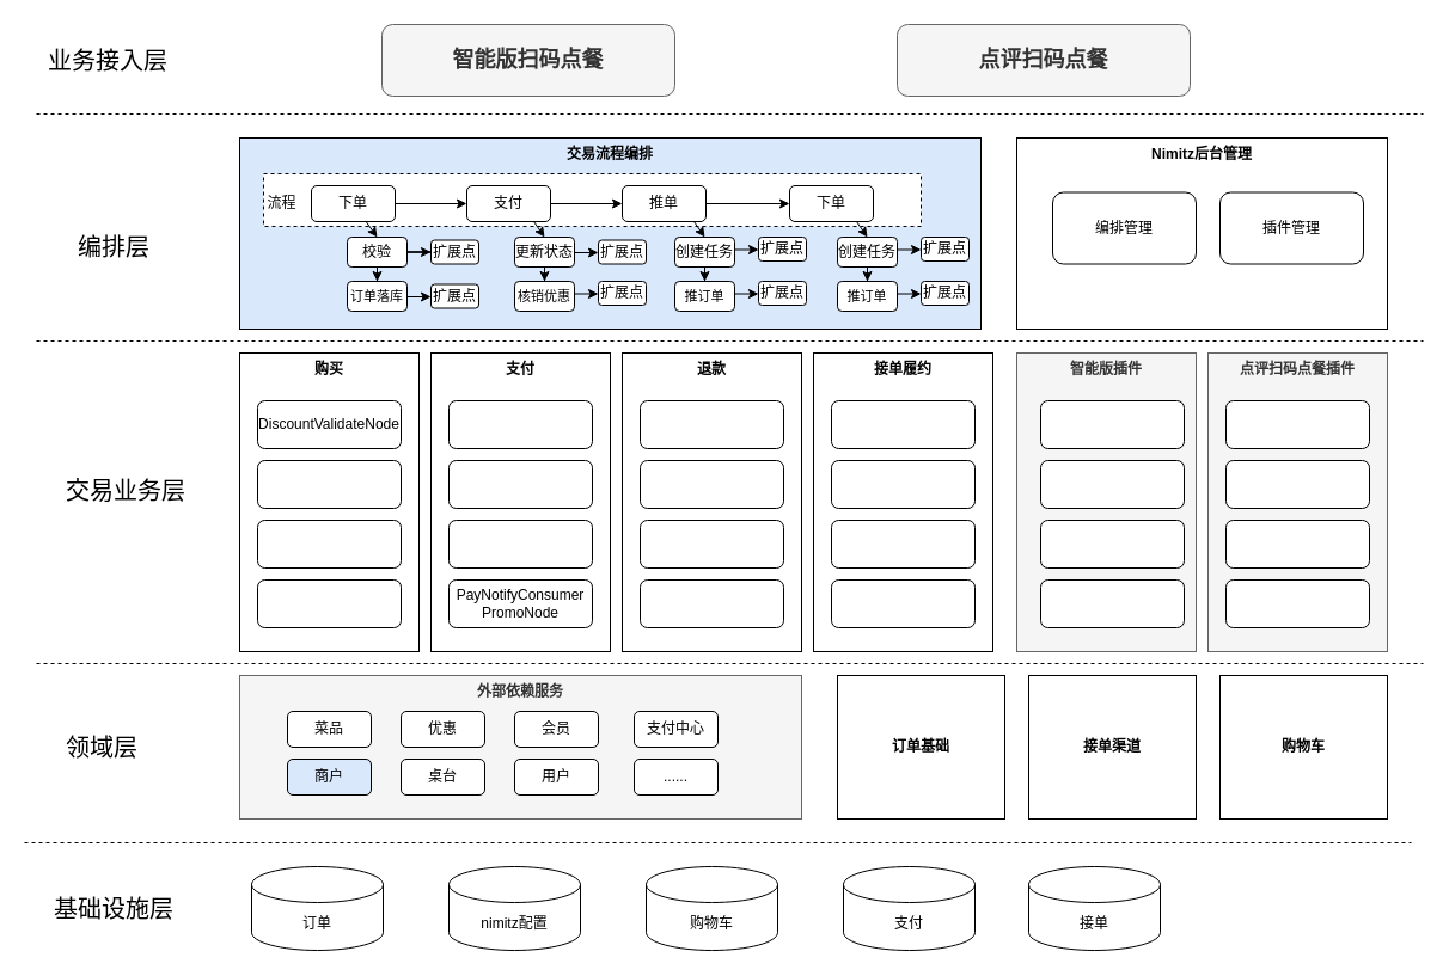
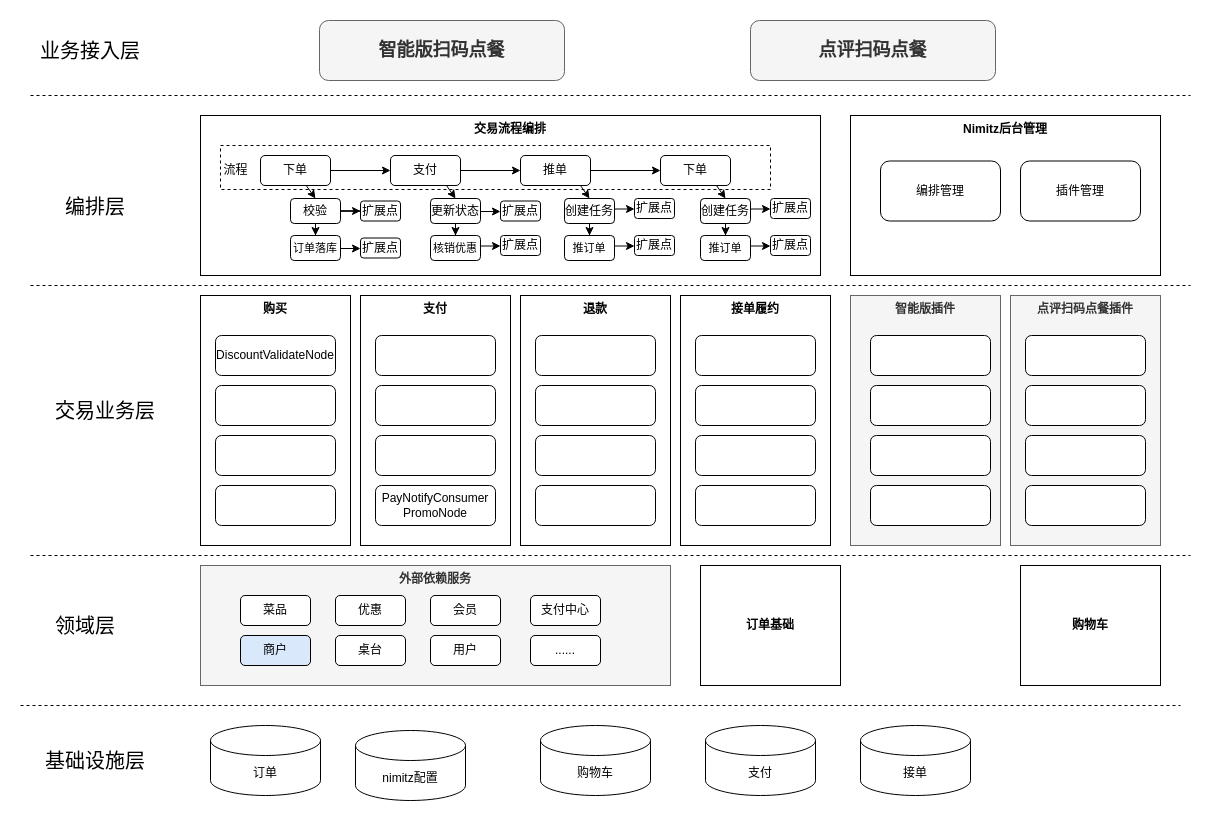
  <mxCell id="0" />
  <mxCell id="1" parent="0" />
- <mxCell id="2" value="交易流程编排" style="rounded=0;whiteSpace=wrap;html=1;verticalAlign=top;fontStyle=1;fillColor=#dae8fc;" vertex="1" parent="1"><mxGeometry x="200" y="115" width="620" height="160" as="geometry" /></mxCell>
+ <mxCell id="2" value="交易流程编排" style="rounded=0;whiteSpace=wrap;html=1;verticalAlign=top;fontStyle=1" vertex="1" parent="1"><mxGeometry x="200" y="115" width="620" height="160" as="geometry" /></mxCell>
  <mxCell id="3" value="" style="rounded=0;whiteSpace=wrap;html=1;dashed=1;" vertex="1" parent="1"><mxGeometry x="220" y="145" width="550" height="44" as="geometry" /></mxCell>
  <mxCell id="4" value="Nimitz后台管理" style="rounded=0;whiteSpace=wrap;html=1;verticalAlign=top;fontStyle=1" vertex="1" parent="1"><mxGeometry x="850" y="115" width="310" height="160" as="geometry" /></mxCell>
  <mxCell id="5" style="edgeStyle=orthogonalEdgeStyle;rounded=0;orthogonalLoop=1;jettySize=auto;html=1;entryX=0;entryY=0.5;entryDx=0;entryDy=0;" edge="1" parent="1" source="7" target="9"><mxGeometry relative="1" as="geometry" /></mxCell>
  <mxCell id="6" style="rounded=0;orthogonalLoop=1;jettySize=auto;html=1;entryX=0.5;entryY=0;entryDx=0;entryDy=0;" edge="1" parent="1" source="7" target="15"><mxGeometry relative="1" as="geometry" /></mxCell>
  <mxCell id="7" value="下单" style="rounded=1;whiteSpace=wrap;html=1;" vertex="1" parent="1"><mxGeometry x="260" y="155" width="70" height="30" as="geometry" /></mxCell>
  <mxCell id="8" style="edgeStyle=orthogonalEdgeStyle;rounded=0;orthogonalLoop=1;jettySize=auto;html=1;entryX=0;entryY=0.5;entryDx=0;entryDy=0;" edge="1" parent="1" source="9" target="11"><mxGeometry relative="1" as="geometry" /></mxCell>
  <mxCell id="9" value="支付" style="rounded=1;whiteSpace=wrap;html=1;" vertex="1" parent="1"><mxGeometry x="390" y="155" width="70" height="30" as="geometry" /></mxCell>
  <mxCell id="10" style="edgeStyle=orthogonalEdgeStyle;rounded=0;orthogonalLoop=1;jettySize=auto;html=1;entryX=0;entryY=0.5;entryDx=0;entryDy=0;" edge="1" parent="1" source="11" target="12"><mxGeometry relative="1" as="geometry" /></mxCell>
  <mxCell id="11" value="推单" style="rounded=1;whiteSpace=wrap;html=1;" vertex="1" parent="1"><mxGeometry x="520" y="155" width="70" height="30" as="geometry" /></mxCell>
  <mxCell id="12" value="下单" style="rounded=1;whiteSpace=wrap;html=1;" vertex="1" parent="1"><mxGeometry x="660" y="155" width="70" height="30" as="geometry" /></mxCell>
  <mxCell id="13" style="edgeStyle=orthogonalEdgeStyle;rounded=0;orthogonalLoop=1;jettySize=auto;html=1;entryX=0.5;entryY=0;entryDx=0;entryDy=0;" edge="1" parent="1" source="15" target="16"><mxGeometry relative="1" as="geometry" /></mxCell>
  <mxCell id="14" style="edgeStyle=orthogonalEdgeStyle;rounded=0;orthogonalLoop=1;jettySize=auto;html=1;" edge="1" parent="1" source="15" target="25"><mxGeometry relative="1" as="geometry" /></mxCell>
  <mxCell id="15" value="校验" style="rounded=1;whiteSpace=wrap;html=1;" vertex="1" parent="1"><mxGeometry x="290" y="198" width="50" height="25" as="geometry" /></mxCell>
  <mxCell id="16" value="&lt;font style=&quot;font-size: 11px;&quot;&gt;订单落库&lt;/font&gt;" style="rounded=1;whiteSpace=wrap;html=1;" vertex="1" parent="1"><mxGeometry x="290" y="235" width="50" height="25" as="geometry" /></mxCell>
  <mxCell id="17" style="rounded=0;orthogonalLoop=1;jettySize=auto;html=1;entryX=0.5;entryY=0;entryDx=0;entryDy=0;" edge="1" parent="1" target="19"><mxGeometry relative="1" as="geometry"><mxPoint x="446" y="185" as="sourcePoint" /></mxGeometry></mxCell>
  <mxCell id="18" style="edgeStyle=orthogonalEdgeStyle;rounded=0;orthogonalLoop=1;jettySize=auto;html=1;entryX=0.5;entryY=0;entryDx=0;entryDy=0;" edge="1" parent="1" source="19" target="20"><mxGeometry relative="1" as="geometry" /></mxCell>
  <mxCell id="19" value="更新状态" style="rounded=1;whiteSpace=wrap;html=1;" vertex="1" parent="1"><mxGeometry x="430" y="198" width="50" height="25" as="geometry" /></mxCell>
  <mxCell id="20" value="&lt;font style=&quot;font-size: 11px;&quot;&gt;核销优惠&lt;/font&gt;" style="rounded=1;whiteSpace=wrap;html=1;" vertex="1" parent="1"><mxGeometry x="430" y="235" width="50" height="25" as="geometry" /></mxCell>
  <mxCell id="21" style="rounded=0;orthogonalLoop=1;jettySize=auto;html=1;entryX=0.5;entryY=0;entryDx=0;entryDy=0;" edge="1" parent="1" target="23"><mxGeometry relative="1" as="geometry"><mxPoint x="580" y="185" as="sourcePoint" /></mxGeometry></mxCell>
  <mxCell id="22" style="edgeStyle=orthogonalEdgeStyle;rounded=0;orthogonalLoop=1;jettySize=auto;html=1;entryX=0.5;entryY=0;entryDx=0;entryDy=0;" edge="1" parent="1" source="23" target="24"><mxGeometry relative="1" as="geometry" /></mxCell>
  <mxCell id="23" value="创建任务" style="rounded=1;whiteSpace=wrap;html=1;" vertex="1" parent="1"><mxGeometry x="564" y="198" width="50" height="25" as="geometry" /></mxCell>
  <mxCell id="24" value="&lt;font style=&quot;font-size: 11px;&quot;&gt;推订单&lt;/font&gt;" style="rounded=1;whiteSpace=wrap;html=1;" vertex="1" parent="1"><mxGeometry x="564" y="235" width="50" height="25" as="geometry" /></mxCell>
  <mxCell id="25" value="扩展点" style="rounded=1;whiteSpace=wrap;html=1;" vertex="1" parent="1"><mxGeometry x="360" y="200.5" width="40" height="20" as="geometry" /></mxCell>
  <mxCell id="26" style="edgeStyle=orthogonalEdgeStyle;rounded=0;orthogonalLoop=1;jettySize=auto;html=1;entryX=0;entryY=0.5;entryDx=0;entryDy=0;" edge="1" parent="1" target="27"><mxGeometry relative="1" as="geometry"><mxPoint x="340" y="248" as="sourcePoint" /><mxPoint x="350" y="245" as="targetPoint" /></mxGeometry></mxCell>
  <mxCell id="27" value="扩展点" style="rounded=1;whiteSpace=wrap;html=1;" vertex="1" parent="1"><mxGeometry x="360" y="237.5" width="40" height="20" as="geometry" /></mxCell>
  <mxCell id="28" style="edgeStyle=orthogonalEdgeStyle;rounded=0;orthogonalLoop=1;jettySize=auto;html=1;entryX=0;entryY=0.5;entryDx=0;entryDy=0;" edge="1" parent="1" target="29"><mxGeometry relative="1" as="geometry"><mxPoint x="480" y="245.5" as="sourcePoint" /></mxGeometry></mxCell>
  <mxCell id="29" value="扩展点" style="rounded=1;whiteSpace=wrap;html=1;" vertex="1" parent="1"><mxGeometry x="500" y="235" width="40" height="20" as="geometry" /></mxCell>
  <mxCell id="30" style="edgeStyle=orthogonalEdgeStyle;rounded=0;orthogonalLoop=1;jettySize=auto;html=1;entryX=0;entryY=0.5;entryDx=0;entryDy=0;" edge="1" parent="1" target="31"><mxGeometry relative="1" as="geometry"><mxPoint x="480" y="211" as="sourcePoint" /></mxGeometry></mxCell>
  <mxCell id="31" value="扩展点" style="rounded=1;whiteSpace=wrap;html=1;" vertex="1" parent="1"><mxGeometry x="500" y="200.5" width="40" height="20" as="geometry" /></mxCell>
  <mxCell id="32" style="edgeStyle=orthogonalEdgeStyle;rounded=0;orthogonalLoop=1;jettySize=auto;html=1;entryX=0;entryY=0.5;entryDx=0;entryDy=0;" edge="1" parent="1" target="33"><mxGeometry relative="1" as="geometry"><mxPoint x="614" y="245.5" as="sourcePoint" /></mxGeometry></mxCell>
  <mxCell id="33" value="扩展点" style="rounded=1;whiteSpace=wrap;html=1;" vertex="1" parent="1"><mxGeometry x="634" y="235" width="40" height="20" as="geometry" /></mxCell>
  <mxCell id="34" style="edgeStyle=orthogonalEdgeStyle;rounded=0;orthogonalLoop=1;jettySize=auto;html=1;entryX=0;entryY=0.5;entryDx=0;entryDy=0;" edge="1" parent="1" target="35"><mxGeometry relative="1" as="geometry"><mxPoint x="614" y="208.5" as="sourcePoint" /></mxGeometry></mxCell>
  <mxCell id="35" value="扩展点" style="rounded=1;whiteSpace=wrap;html=1;" vertex="1" parent="1"><mxGeometry x="634" y="198" width="40" height="20" as="geometry" /></mxCell>
  <mxCell id="36" style="rounded=0;orthogonalLoop=1;jettySize=auto;html=1;entryX=0.5;entryY=0;entryDx=0;entryDy=0;" edge="1" parent="1" target="38"><mxGeometry relative="1" as="geometry"><mxPoint x="716" y="185" as="sourcePoint" /></mxGeometry></mxCell>
  <mxCell id="37" style="edgeStyle=orthogonalEdgeStyle;rounded=0;orthogonalLoop=1;jettySize=auto;html=1;entryX=0.5;entryY=0;entryDx=0;entryDy=0;" edge="1" parent="1" source="38" target="39"><mxGeometry relative="1" as="geometry" /></mxCell>
  <mxCell id="38" value="创建任务" style="rounded=1;whiteSpace=wrap;html=1;" vertex="1" parent="1"><mxGeometry x="700" y="198" width="50" height="25" as="geometry" /></mxCell>
  <mxCell id="39" value="&lt;font style=&quot;font-size: 11px;&quot;&gt;推订单&lt;/font&gt;" style="rounded=1;whiteSpace=wrap;html=1;" vertex="1" parent="1"><mxGeometry x="700" y="235" width="50" height="25" as="geometry" /></mxCell>
  <mxCell id="40" style="edgeStyle=orthogonalEdgeStyle;rounded=0;orthogonalLoop=1;jettySize=auto;html=1;entryX=0;entryY=0.5;entryDx=0;entryDy=0;" edge="1" parent="1" target="41"><mxGeometry relative="1" as="geometry"><mxPoint x="750" y="245.5" as="sourcePoint" /></mxGeometry></mxCell>
  <mxCell id="41" value="扩展点" style="rounded=1;whiteSpace=wrap;html=1;" vertex="1" parent="1"><mxGeometry x="770" y="235" width="40" height="20" as="geometry" /></mxCell>
  <mxCell id="42" style="edgeStyle=orthogonalEdgeStyle;rounded=0;orthogonalLoop=1;jettySize=auto;html=1;entryX=0;entryY=0.5;entryDx=0;entryDy=0;" edge="1" parent="1" target="43"><mxGeometry relative="1" as="geometry"><mxPoint x="750" y="208.5" as="sourcePoint" /></mxGeometry></mxCell>
  <mxCell id="43" value="扩展点" style="rounded=1;whiteSpace=wrap;html=1;" vertex="1" parent="1"><mxGeometry x="770" y="198" width="40" height="20" as="geometry" /></mxCell>
  <mxCell id="44" value="流程" style="text;html=1;align=center;verticalAlign=middle;resizable=0;points=[];autosize=1;strokeColor=none;fillColor=none;" vertex="1" parent="1"><mxGeometry x="210" y="155" width="50" height="30" as="geometry" /></mxCell>
  <mxCell id="45" value="编排管理" style="rounded=1;whiteSpace=wrap;html=1;" vertex="1" parent="1"><mxGeometry x="880" y="160.5" width="120" height="60" as="geometry" /></mxCell>
  <mxCell id="46" value="插件管理" style="rounded=1;whiteSpace=wrap;html=1;" vertex="1" parent="1"><mxGeometry x="1020" y="160.5" width="120" height="60" as="geometry" /></mxCell>
  <mxCell id="47" value="购买" style="rounded=0;whiteSpace=wrap;html=1;verticalAlign=top;fontStyle=1" vertex="1" parent="1"><mxGeometry x="200" y="295" width="150" height="250" as="geometry" /></mxCell>
  <mxCell id="48" value="支付" style="rounded=0;whiteSpace=wrap;html=1;verticalAlign=top;fontStyle=1" vertex="1" parent="1"><mxGeometry x="360" y="295" width="150" height="250" as="geometry" /></mxCell>
  <mxCell id="49" value="退款" style="rounded=0;whiteSpace=wrap;html=1;verticalAlign=top;fontStyle=1" vertex="1" parent="1"><mxGeometry x="520" y="295" width="150" height="250" as="geometry" /></mxCell>
  <mxCell id="50" value="接单履约" style="rounded=0;whiteSpace=wrap;html=1;verticalAlign=top;fontStyle=1" vertex="1" parent="1"><mxGeometry x="680" y="295" width="150" height="250" as="geometry" /></mxCell>
  <mxCell id="51" value="智能版插件" style="rounded=0;whiteSpace=wrap;html=1;fillColor=#f5f5f5;fontColor=#333333;strokeColor=#666666;verticalAlign=top;fontStyle=1" vertex="1" parent="1"><mxGeometry x="850" y="295" width="150" height="250" as="geometry" /></mxCell>
  <mxCell id="52" value="点评扫码点餐插件" style="rounded=0;whiteSpace=wrap;html=1;fillColor=#f5f5f5;fontColor=#333333;strokeColor=#666666;verticalAlign=top;fontStyle=1" vertex="1" parent="1"><mxGeometry x="1010" y="295" width="150" height="250" as="geometry" /></mxCell>
  <mxCell id="53" value="DiscountValidateNode" style="rounded=1;whiteSpace=wrap;html=1;" vertex="1" parent="1"><mxGeometry x="215" y="335" width="120" height="40" as="geometry" /></mxCell>
  <mxCell id="54" value="" style="rounded=1;whiteSpace=wrap;html=1;" vertex="1" parent="1"><mxGeometry x="215" y="385" width="120" height="40" as="geometry" /></mxCell>
  <mxCell id="55" value="" style="rounded=1;whiteSpace=wrap;html=1;" vertex="1" parent="1"><mxGeometry x="215" y="435" width="120" height="40" as="geometry" /></mxCell>
  <mxCell id="56" value="" style="rounded=1;whiteSpace=wrap;html=1;" vertex="1" parent="1"><mxGeometry x="215" y="485" width="120" height="40" as="geometry" /></mxCell>
  <mxCell id="57" value="" style="rounded=1;whiteSpace=wrap;html=1;" vertex="1" parent="1"><mxGeometry x="375" y="335" width="120" height="40" as="geometry" /></mxCell>
  <mxCell id="58" value="" style="rounded=1;whiteSpace=wrap;html=1;" vertex="1" parent="1"><mxGeometry x="375" y="385" width="120" height="40" as="geometry" /></mxCell>
  <mxCell id="59" value="" style="rounded=1;whiteSpace=wrap;html=1;" vertex="1" parent="1"><mxGeometry x="375" y="435" width="120" height="40" as="geometry" /></mxCell>
  <mxCell id="60" value="PayNotifyConsumer&lt;br&gt;PromoNode" style="rounded=1;whiteSpace=wrap;html=1;" vertex="1" parent="1"><mxGeometry x="375" y="485" width="120" height="40" as="geometry" /></mxCell>
  <mxCell id="61" value="" style="rounded=1;whiteSpace=wrap;html=1;" vertex="1" parent="1"><mxGeometry x="535" y="335" width="120" height="40" as="geometry" /></mxCell>
  <mxCell id="62" value="" style="rounded=1;whiteSpace=wrap;html=1;" vertex="1" parent="1"><mxGeometry x="535" y="385" width="120" height="40" as="geometry" /></mxCell>
  <mxCell id="63" value="" style="rounded=1;whiteSpace=wrap;html=1;" vertex="1" parent="1"><mxGeometry x="535" y="435" width="120" height="40" as="geometry" /></mxCell>
  <mxCell id="64" value="" style="rounded=1;whiteSpace=wrap;html=1;" vertex="1" parent="1"><mxGeometry x="535" y="485" width="120" height="40" as="geometry" /></mxCell>
  <mxCell id="65" value="购物车" style="rounded=0;whiteSpace=wrap;html=1;verticalAlign=middle;fontStyle=1" vertex="1" parent="1"><mxGeometry x="1020" y="565" width="140" height="120" as="geometry" /></mxCell>
  <mxCell id="66" value="外部依赖服务" style="rounded=0;whiteSpace=wrap;html=1;verticalAlign=top;fontStyle=1;fillColor=#f5f5f5;fontColor=#333333;strokeColor=#666666;" vertex="1" parent="1"><mxGeometry x="200" y="565" width="470" height="120" as="geometry" /></mxCell>
  <mxCell id="67" value="菜品" style="rounded=1;whiteSpace=wrap;html=1;" vertex="1" parent="1"><mxGeometry x="240" y="595" width="70" height="30" as="geometry" /></mxCell>
  <mxCell id="68" value="优惠" style="rounded=1;whiteSpace=wrap;html=1;" vertex="1" parent="1"><mxGeometry x="335" y="595" width="70" height="30" as="geometry" /></mxCell>
  <mxCell id="69" value="会员" style="rounded=1;whiteSpace=wrap;html=1;" vertex="1" parent="1"><mxGeometry x="430" y="595" width="70" height="30" as="geometry" /></mxCell>
  <mxCell id="70" value="商户" style="rounded=1;whiteSpace=wrap;html=1;fillColor=#dae8fc;" vertex="1" parent="1"><mxGeometry x="240" y="635" width="70" height="30" as="geometry" /></mxCell>
  <mxCell id="71" value="桌台" style="rounded=1;whiteSpace=wrap;html=1;" vertex="1" parent="1"><mxGeometry x="335" y="635" width="70" height="30" as="geometry" /></mxCell>
  <mxCell id="72" value="用户" style="rounded=1;whiteSpace=wrap;html=1;" vertex="1" parent="1"><mxGeometry x="430" y="635" width="70" height="30" as="geometry" /></mxCell>
  <mxCell id="73" value="订单基础" style="rounded=0;whiteSpace=wrap;html=1;verticalAlign=middle;fontStyle=1" vertex="1" parent="1"><mxGeometry x="700" y="565" width="140" height="120" as="geometry" /></mxCell>
- <mxCell id="74" value="接单渠道" style="rounded=0;whiteSpace=wrap;html=1;verticalAlign=middle;fontStyle=1" vertex="1" parent="1"><mxGeometry x="860" y="565" width="140" height="120" as="geometry" /></mxCell>
  <mxCell id="75" value="支付中心" style="rounded=1;whiteSpace=wrap;html=1;" vertex="1" parent="1"><mxGeometry x="530" y="595" width="70" height="30" as="geometry" /></mxCell>
  <mxCell id="76" value="......" style="rounded=1;whiteSpace=wrap;html=1;" vertex="1" parent="1"><mxGeometry x="530" y="635" width="70" height="30" as="geometry" /></mxCell>
  <mxCell id="77" value="" style="rounded=1;whiteSpace=wrap;html=1;" vertex="1" parent="1"><mxGeometry x="695" y="335" width="120" height="40" as="geometry" /></mxCell>
  <mxCell id="78" value="" style="rounded=1;whiteSpace=wrap;html=1;" vertex="1" parent="1"><mxGeometry x="695" y="385" width="120" height="40" as="geometry" /></mxCell>
  <mxCell id="79" value="" style="rounded=1;whiteSpace=wrap;html=1;" vertex="1" parent="1"><mxGeometry x="695" y="435" width="120" height="40" as="geometry" /></mxCell>
  <mxCell id="80" value="" style="rounded=1;whiteSpace=wrap;html=1;" vertex="1" parent="1"><mxGeometry x="695" y="485" width="120" height="40" as="geometry" /></mxCell>
  <mxCell id="81" value="" style="rounded=1;whiteSpace=wrap;html=1;" vertex="1" parent="1"><mxGeometry x="870" y="335" width="120" height="40" as="geometry" /></mxCell>
  <mxCell id="82" value="" style="rounded=1;whiteSpace=wrap;html=1;" vertex="1" parent="1"><mxGeometry x="870" y="385" width="120" height="40" as="geometry" /></mxCell>
  <mxCell id="83" value="" style="rounded=1;whiteSpace=wrap;html=1;" vertex="1" parent="1"><mxGeometry x="870" y="435" width="120" height="40" as="geometry" /></mxCell>
  <mxCell id="84" value="" style="rounded=1;whiteSpace=wrap;html=1;" vertex="1" parent="1"><mxGeometry x="870" y="485" width="120" height="40" as="geometry" /></mxCell>
  <mxCell id="85" value="" style="rounded=1;whiteSpace=wrap;html=1;" vertex="1" parent="1"><mxGeometry x="1025" y="335" width="120" height="40" as="geometry" /></mxCell>
  <mxCell id="86" value="" style="rounded=1;whiteSpace=wrap;html=1;" vertex="1" parent="1"><mxGeometry x="1025" y="385" width="120" height="40" as="geometry" /></mxCell>
  <mxCell id="87" value="" style="rounded=1;whiteSpace=wrap;html=1;" vertex="1" parent="1"><mxGeometry x="1025" y="435" width="120" height="40" as="geometry" /></mxCell>
  <mxCell id="88" value="" style="rounded=1;whiteSpace=wrap;html=1;" vertex="1" parent="1"><mxGeometry x="1025" y="485" width="120" height="40" as="geometry" /></mxCell>
  <mxCell id="89" value="&lt;font style=&quot;font-size: 20px;&quot;&gt;编排层&lt;/font&gt;" style="text;html=1;strokeColor=none;fillColor=none;align=center;verticalAlign=middle;whiteSpace=wrap;rounded=0;" vertex="1" parent="1"><mxGeometry x="50" y="190.5" width="90" height="30" as="geometry" /></mxCell>
  <mxCell id="90" value="&lt;span style=&quot;font-size: 20px;&quot;&gt;交易业务层&lt;/span&gt;" style="text;html=1;strokeColor=none;fillColor=none;align=center;verticalAlign=middle;whiteSpace=wrap;rounded=0;" vertex="1" parent="1"><mxGeometry x="50" y="395" width="110" height="30" as="geometry" /></mxCell>
  <mxCell id="91" value="&lt;span style=&quot;font-size: 20px;&quot;&gt;领域层&lt;/span&gt;" style="text;html=1;strokeColor=none;fillColor=none;align=center;verticalAlign=middle;whiteSpace=wrap;rounded=0;" vertex="1" parent="1"><mxGeometry x="30" y="610" width="110" height="30" as="geometry" /></mxCell>
  <mxCell id="92" value="订单" style="shape=cylinder3;whiteSpace=wrap;html=1;boundedLbl=1;backgroundOutline=1;size=15;" vertex="1" parent="1"><mxGeometry x="210" y="725" width="110" height="70" as="geometry" /></mxCell>
- <mxCell id="93" value="nimitz配置" style="shape=cylinder3;whiteSpace=wrap;html=1;boundedLbl=1;backgroundOutline=1;size=15;" vertex="1" parent="1"><mxGeometry x="375" y="725" width="110" height="70" as="geometry" /></mxCell>
+ <mxCell id="93" value="nimitz配置" style="shape=cylinder3;whiteSpace=wrap;html=1;boundedLbl=1;backgroundOutline=1;size=15;" vertex="1" parent="1"><mxGeometry x="355" y="730" width="110" height="70" as="geometry" /></mxCell>
  <mxCell id="94" value="购物车" style="shape=cylinder3;whiteSpace=wrap;html=1;boundedLbl=1;backgroundOutline=1;size=15;" vertex="1" parent="1"><mxGeometry x="540" y="725" width="110" height="70" as="geometry" /></mxCell>
  <mxCell id="95" value="支付" style="shape=cylinder3;whiteSpace=wrap;html=1;boundedLbl=1;backgroundOutline=1;size=15;" vertex="1" parent="1"><mxGeometry x="705" y="725" width="110" height="70" as="geometry" /></mxCell>
  <mxCell id="96" value="接单" style="shape=cylinder3;whiteSpace=wrap;html=1;boundedLbl=1;backgroundOutline=1;size=15;" vertex="1" parent="1"><mxGeometry x="860" y="725" width="110" height="70" as="geometry" /></mxCell>
  <mxCell id="97" value="&lt;span style=&quot;font-size: 20px;&quot;&gt;基础设施层&lt;/span&gt;" style="text;html=1;strokeColor=none;fillColor=none;align=center;verticalAlign=middle;whiteSpace=wrap;rounded=0;" vertex="1" parent="1"><mxGeometry x="40" y="745" width="110" height="30" as="geometry" /></mxCell>
  <mxCell id="98" value="&lt;font style=&quot;font-size: 20px;&quot;&gt;业务接入层&lt;/font&gt;" style="text;html=1;strokeColor=none;fillColor=none;align=center;verticalAlign=middle;whiteSpace=wrap;rounded=0;" vertex="1" parent="1"><mxGeometry x="30" y="35" width="120" height="30" as="geometry" /></mxCell>
  <mxCell id="99" value="智能版扫码点餐" style="rounded=1;whiteSpace=wrap;html=1;fontSize=18;fontStyle=1;fillColor=#f5f5f5;fontColor=#333333;strokeColor=#666666;" vertex="1" parent="1"><mxGeometry x="319" y="20" width="245" height="60" as="geometry" /></mxCell>
  <mxCell id="100" value="点评扫码点餐" style="rounded=1;whiteSpace=wrap;html=1;fontSize=18;fontStyle=1;fillColor=#f5f5f5;fontColor=#333333;strokeColor=#666666;" vertex="1" parent="1"><mxGeometry x="750" y="20" width="245" height="60" as="geometry" /></mxCell>
  <mxCell id="101" value="" style="endArrow=none;dashed=1;html=1;rounded=0;" edge="1" parent="1"><mxGeometry width="50" height="50" relative="1" as="geometry"><mxPoint x="30" y="95" as="sourcePoint" /><mxPoint x="1190" y="95" as="targetPoint" /></mxGeometry></mxCell>
  <mxCell id="102" value="" style="endArrow=none;dashed=1;html=1;rounded=0;" edge="1" parent="1"><mxGeometry width="50" height="50" relative="1" as="geometry"><mxPoint x="30" y="285" as="sourcePoint" /><mxPoint x="1190" y="285" as="targetPoint" /></mxGeometry></mxCell>
  <mxCell id="103" value="" style="endArrow=none;dashed=1;html=1;rounded=0;" edge="1" parent="1"><mxGeometry width="50" height="50" relative="1" as="geometry"><mxPoint x="30" y="555" as="sourcePoint" /><mxPoint x="1190" y="555" as="targetPoint" /></mxGeometry></mxCell>
  <mxCell id="104" value="" style="endArrow=none;dashed=1;html=1;rounded=0;" edge="1" parent="1"><mxGeometry width="50" height="50" relative="1" as="geometry"><mxPoint x="20" y="705" as="sourcePoint" /><mxPoint x="1180" y="705" as="targetPoint" /></mxGeometry></mxCell>
